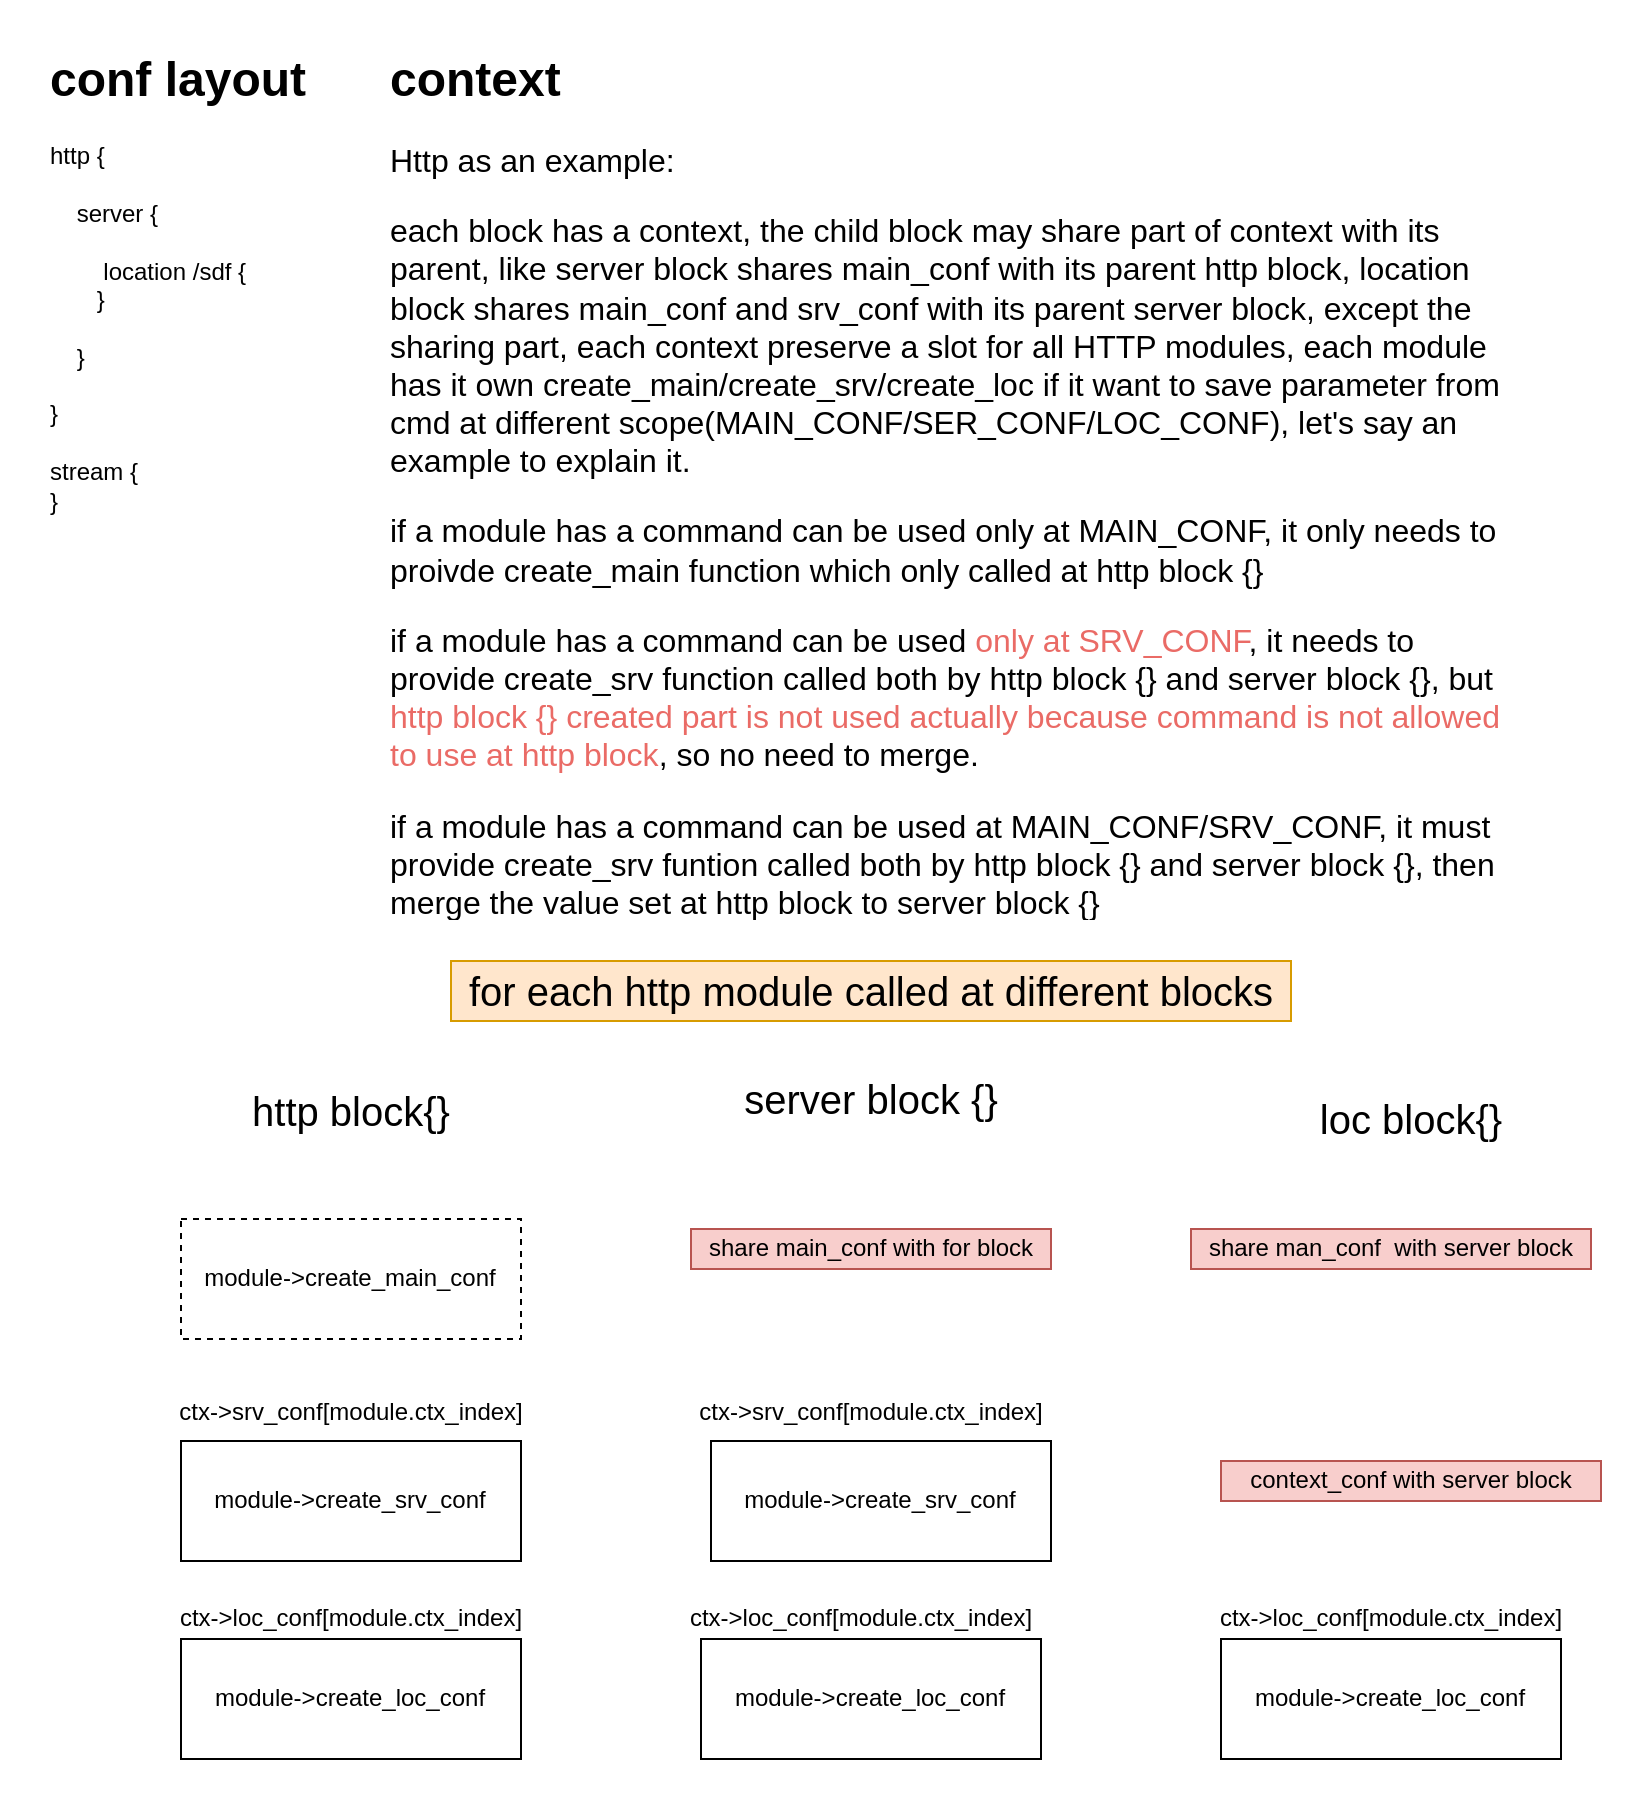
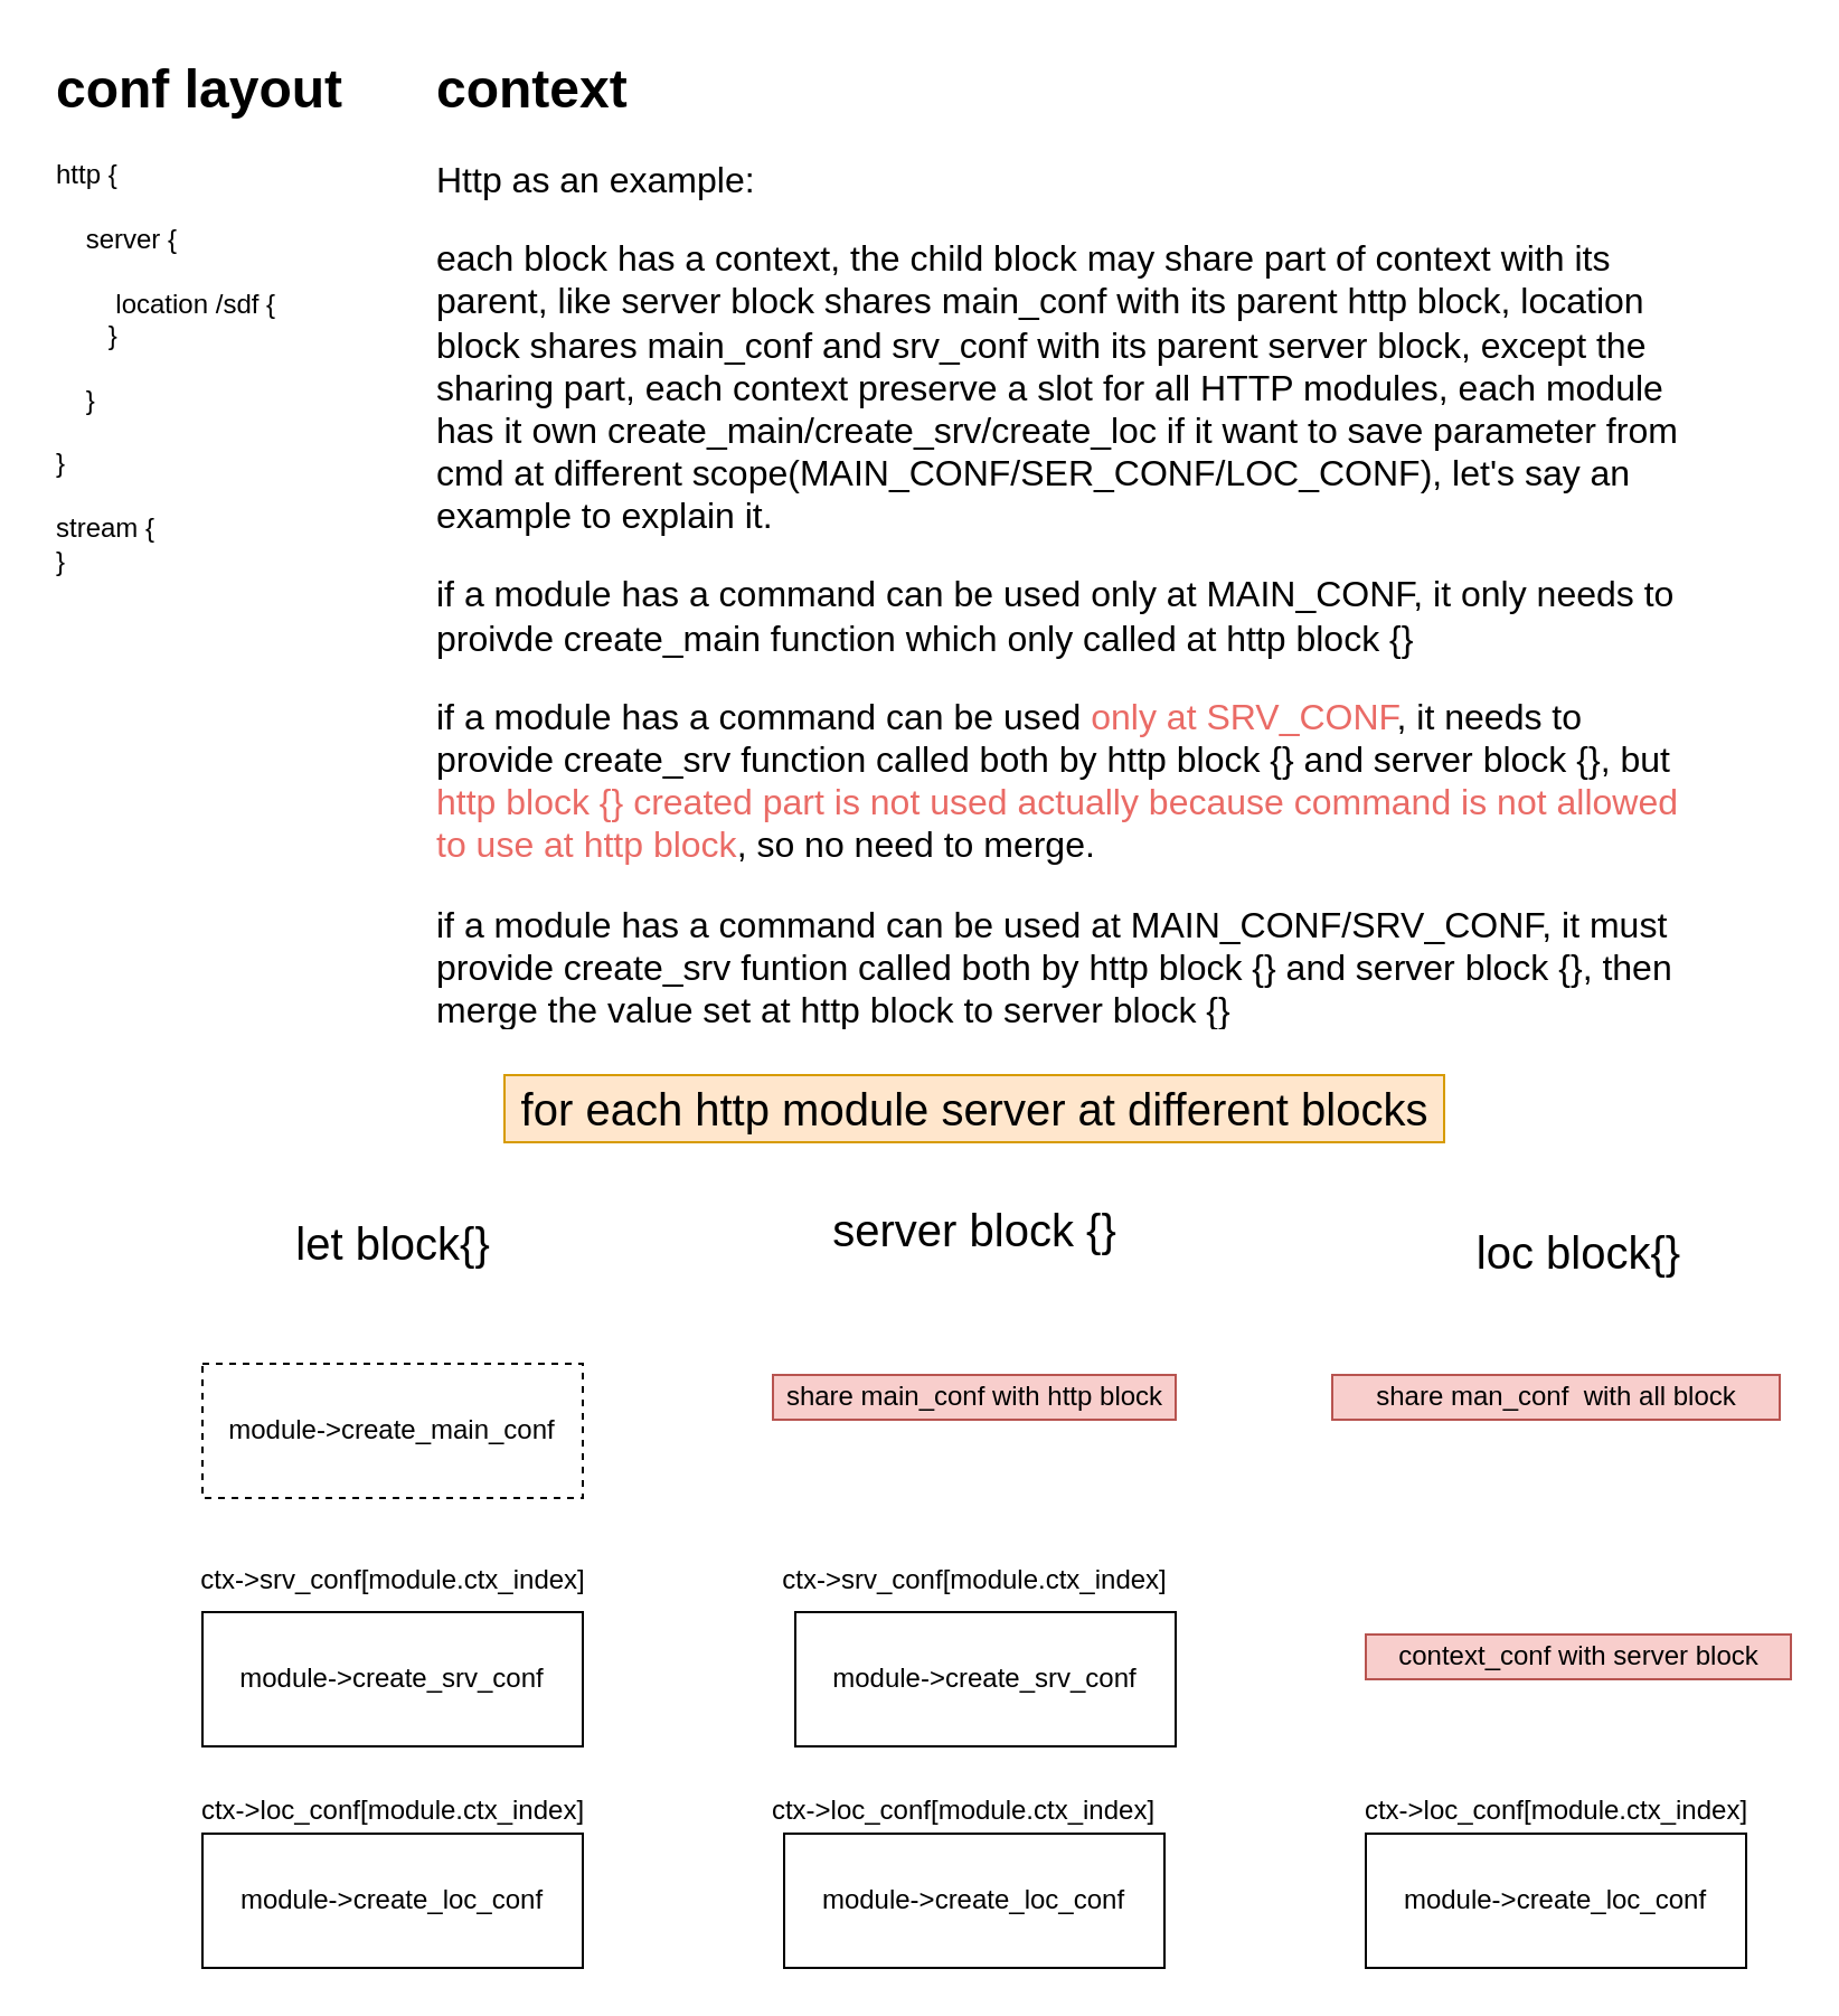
  <mxCell id="0" />
  <mxCell id="1" parent="0" />
  <mxCell id="2" value="&lt;h1&gt;conf layout&lt;br&gt;&lt;/h1&gt;&lt;div&gt;http {&lt;/div&gt;&lt;div&gt;&lt;br&gt;&lt;/div&gt;&lt;div&gt;&amp;nbsp;&amp;nbsp;&amp;nbsp; server {&lt;/div&gt;&lt;div&gt;&lt;br&gt;&lt;/div&gt;&lt;div&gt;&amp;nbsp;&amp;nbsp;&amp;nbsp;&amp;nbsp;&amp;nbsp;&amp;nbsp;&amp;nbsp; location /sdf {&lt;/div&gt;&lt;div&gt;&amp;nbsp;&amp;nbsp;&amp;nbsp;&amp;nbsp;&amp;nbsp;&amp;nbsp; }&lt;/div&gt;&lt;div&gt;&lt;br&gt;&lt;/div&gt;&lt;div&gt;&amp;nbsp;&amp;nbsp;&amp;nbsp; }&lt;/div&gt;&lt;div&gt;&lt;br&gt;&lt;/div&gt;&lt;div&gt;}&lt;/div&gt;&lt;div&gt;&lt;br&gt;&lt;/div&gt;&lt;div&gt;stream {&lt;/div&gt;&lt;div&gt;}&lt;br&gt;&lt;/div&gt;" style="text;html=1;strokeColor=none;fillColor=none;spacing=5;spacingTop=-20;whiteSpace=wrap;overflow=hidden;rounded=0;" parent="1" vertex="1"><mxGeometry x="20" y="20" width="160" height="240" as="geometry" /></mxCell>
  <mxCell id="3" value="&lt;h1&gt;context&lt;/h1&gt;&lt;p&gt;&lt;font style=&quot;font-size: 16px&quot;&gt;Http as an example:&lt;/font&gt;&lt;/p&gt;&lt;p style=&quot;font-size: 16px&quot;&gt;&lt;font style=&quot;font-size: 16px&quot;&gt;each block has a context, the child block may share part of context with its parent, like server block shares main_conf with its parent http block, location block shares main_conf and srv_conf with its parent server block, except the sharing part, each context preserve a slot for all HTTP modules, each module has it own create_main/create_srv/create_loc if it want to save parameter from cmd at different scope(MAIN_CONF/SER_CONF/LOC_CONF), let's say an example to explain it.&lt;/font&gt;&lt;/p&gt;&lt;p style=&quot;font-size: 16px&quot;&gt;&lt;font style=&quot;font-size: 16px&quot;&gt;if a module has a command can be used only at MAIN_CONF, it only needs to proivde create_main function which only called at http block {}&lt;/font&gt;&lt;/p&gt;&lt;p style=&quot;font-size: 16px&quot;&gt;&lt;font style=&quot;font-size: 16px&quot;&gt;if a module has a command can be used &lt;font color=&quot;#EA6B66&quot;&gt;only at SRV_CONF&lt;/font&gt;, it needs to provide create_srv function called both by http block {} and server block {}, but &lt;font color=&quot;#EA6B66&quot;&gt;http block {} created part is not used actually because command is not allowed to use at http block&lt;/font&gt;, so no need to merge.&lt;/font&gt;&lt;/p&gt;&lt;p style=&quot;font-size: 16px&quot;&gt;&lt;font style=&quot;font-size: 16px&quot;&gt;if a module has a command can be used at MAIN_CONF/SRV_CONF, it must&amp;nbsp; provide create_srv funtion called both by http block {} and server block {}, then merge the value set at http block to server block {}&lt;/font&gt;&lt;/p&gt;" style="text;html=1;strokeColor=none;fillColor=none;spacing=5;spacingTop=-20;whiteSpace=wrap;overflow=hidden;rounded=0;" parent="1" vertex="1"><mxGeometry x="190" y="20" width="570" height="440" as="geometry" /></mxCell>
  <mxCell id="4" value="module-&amp;gt;create_main_conf" style="rounded=0;whiteSpace=wrap;html=1;dashed=1;" parent="1" vertex="1"><mxGeometry x="90" y="609" width="170" height="60" as="geometry" /></mxCell>
  <mxCell id="5" value="module-&amp;gt;create_srv_conf" style="rounded=0;whiteSpace=wrap;html=1;" parent="1" vertex="1"><mxGeometry x="90" y="720" width="170" height="60" as="geometry" /></mxCell>
  <mxCell id="6" value="module-&amp;gt;create_loc_conf" style="rounded=0;whiteSpace=wrap;html=1;" parent="1" vertex="1"><mxGeometry x="90" y="819" width="170" height="60" as="geometry" /></mxCell>
  <mxCell id="7" value="module-&amp;gt;create_srv_conf" style="rounded=0;whiteSpace=wrap;html=1;" parent="1" vertex="1"><mxGeometry x="355" y="720" width="170" height="60" as="geometry" /></mxCell>
  <mxCell id="8" value="module-&amp;gt;create_loc_conf" style="rounded=0;whiteSpace=wrap;html=1;" parent="1" vertex="1"><mxGeometry x="350" y="819" width="170" height="60" as="geometry" /></mxCell>
  <mxCell id="9" value="module-&amp;gt;create_loc_conf" style="rounded=0;whiteSpace=wrap;html=1;" parent="1" vertex="1"><mxGeometry x="610" y="819" width="170" height="60" as="geometry" /></mxCell>
- <mxCell id="10" value="for each http module called at different blocks" style="text;html=1;align=center;verticalAlign=middle;resizable=0;points=[];autosize=1;fontSize=20;fillColor=#ffe6cc;strokeColor=#d79b00;" parent="1" vertex="1"><mxGeometry x="225" y="480" width="420" height="30" as="geometry" /></mxCell>
- <mxCell id="11" value="http block{}" style="text;html=1;align=center;verticalAlign=middle;resizable=0;points=[];autosize=1;fontSize=20;" parent="1" vertex="1"><mxGeometry x="120" y="540" width="110" height="30" as="geometry" /></mxCell>
+ <mxCell id="10" value="for each http module server at different blocks" style="text;html=1;align=center;verticalAlign=middle;resizable=0;points=[];autosize=1;fontSize=20;fillColor=#ffe6cc;strokeColor=#d79b00;" parent="1" vertex="1"><mxGeometry x="225" y="480" width="420" height="30" as="geometry" /></mxCell>
+ <mxCell id="11" value="let block{}" style="text;html=1;align=center;verticalAlign=middle;resizable=0;points=[];autosize=1;fontSize=20;" parent="1" vertex="1"><mxGeometry x="120" y="540" width="110" height="30" as="geometry" /></mxCell>
  <mxCell id="12" value="server block {}" style="text;html=1;align=center;verticalAlign=middle;resizable=0;points=[];autosize=1;fontSize=20;" parent="1" vertex="1"><mxGeometry x="365" y="534" width="140" height="30" as="geometry" /></mxCell>
  <mxCell id="13" value="loc block{}" style="text;html=1;align=center;verticalAlign=middle;resizable=0;points=[];autosize=1;fontSize=20;" parent="1" vertex="1"><mxGeometry x="650" y="544" width="110" height="30" as="geometry" /></mxCell>
- <mxCell id="14" value="share main_conf with for block" style="text;html=1;align=center;verticalAlign=middle;resizable=0;points=[];autosize=1;fontSize=12;fillColor=#f8cecc;strokeColor=#b85450;" parent="1" vertex="1"><mxGeometry x="345" y="614" width="180" height="20" as="geometry" /></mxCell>
- <mxCell id="15" value="share man_conf&amp;nbsp; with server block" style="text;html=1;align=center;verticalAlign=middle;resizable=0;points=[];autosize=1;fontSize=12;fillColor=#f8cecc;strokeColor=#b85450;" parent="1" vertex="1"><mxGeometry x="595" y="614" width="200" height="20" as="geometry" /></mxCell>
+ <mxCell id="14" value="share main_conf with http block" style="text;html=1;align=center;verticalAlign=middle;resizable=0;points=[];autosize=1;fontSize=12;fillColor=#f8cecc;strokeColor=#b85450;" parent="1" vertex="1"><mxGeometry x="345" y="614" width="180" height="20" as="geometry" /></mxCell>
+ <mxCell id="15" value="share man_conf&amp;nbsp; with all block" style="text;html=1;align=center;verticalAlign=middle;resizable=0;points=[];autosize=1;fontSize=12;fillColor=#f8cecc;strokeColor=#b85450;" parent="1" vertex="1"><mxGeometry x="595" y="614" width="200" height="20" as="geometry" /></mxCell>
  <mxCell id="16" value="ctx-&amp;gt;srv_conf[module.ctx_index]" style="text;html=1;align=center;verticalAlign=middle;resizable=0;points=[];autosize=1;fontSize=12;" parent="1" vertex="1"><mxGeometry x="340" y="696" width="190" height="20" as="geometry" /></mxCell>
  <mxCell id="17" value="ctx-&amp;gt;loc_conf[module.ctx_index]" style="text;html=1;align=center;verticalAlign=middle;resizable=0;points=[];autosize=1;fontSize=12;" parent="1" vertex="1"><mxGeometry x="335" y="799" width="190" height="20" as="geometry" /></mxCell>
  <mxCell id="18" value="ctx-&amp;gt;loc_conf[module.ctx_index]" style="text;html=1;align=center;verticalAlign=middle;resizable=0;points=[];autosize=1;fontSize=12;" parent="1" vertex="1"><mxGeometry x="80" y="799" width="190" height="20" as="geometry" /></mxCell>
  <mxCell id="19" value="ctx-&amp;gt;loc_conf[module.ctx_index]" style="text;html=1;align=center;verticalAlign=middle;resizable=0;points=[];autosize=1;fontSize=12;" parent="1" vertex="1"><mxGeometry x="600" y="799" width="190" height="20" as="geometry" /></mxCell>
  <mxCell id="20" value="ctx-&amp;gt;srv_conf[module.ctx_index]" style="text;html=1;align=center;verticalAlign=middle;resizable=0;points=[];autosize=1;fontSize=12;" parent="1" vertex="1"><mxGeometry x="80" y="696" width="190" height="20" as="geometry" /></mxCell>
  <mxCell id="21" value="context_conf with server block" style="text;html=1;align=center;verticalAlign=middle;resizable=0;points=[];autosize=1;fontSize=12;fillColor=#f8cecc;strokeColor=#b85450;" vertex="1" parent="1"><mxGeometry x="610" y="730" width="190" height="20" as="geometry" /></mxCell>
